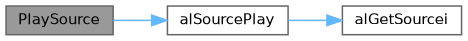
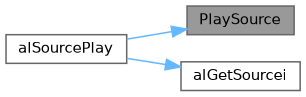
  digraph {
    rankdir=LR
    node [color=grey40 fillcolor=white fontname=Helvetica fontsize=10 shape=box style=filled]
    edge [color=steelblue1 fontname=Helvetica fontsize=10 labelfontname=Helvetica labelfontsize=10 style=solid]
    n1 [color=gray40 fillcolor=grey60 fontcolor=black height=0.2 label=PlaySource width=0.4]
    n2 [height=0.2 label=alSourcePlay width=0.4]
    n3 [height=0.2 label=alGetSourcei width=0.4]
-   n1 -> n2
+   n2 -> n1
    n2 -> n3
  }
